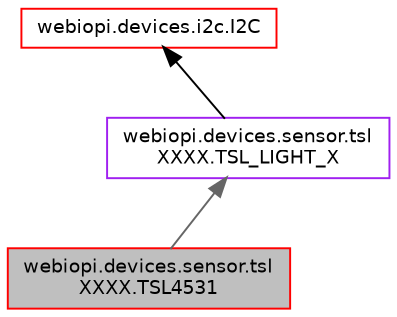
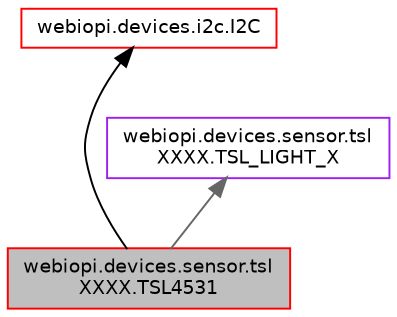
  digraph {
    node [color=red fillcolor=white fontname=Helvetica fontsize=10 shape=record style=filled]
    edge [dir=back fontname=Helvetica fontsize=10 labelfontname=Helvetica labelfontsize=10 style=solid]
    n1 [fillcolor=grey75 fontcolor=black height=0.2 label="webiopi.devices.sensor.tsl\lXXXX.TSL4531" width=0.4]
    n2 [color=purple height=0.2 label="webiopi.devices.sensor.tsl\lXXXX.TSL_LIGHT_X" width=0.4]
    n3 [height=0.2 label="webiopi.devices.i2c.I2C" width=0.4]
    n2 -> n1 [color=gray40]
-   n3 -> n2 [color=black]
+   n3 -> n1 [color=black]
  }
